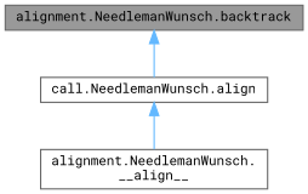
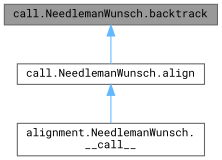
  digraph {
    fontname="Roboto Mono"
    rankdir=TB
    node [color=grey40 fillcolor=white fontname="Roboto Mono" fontsize=10 shape=box style=filled]
    edge [color=steelblue1 dir=back fontname="Roboto Mono" fontsize=10 labelfontname=Helvetica labelfontsize=10 style=solid]
-   n1 [color=gray40 fillcolor=grey60 fontcolor=black height=0.2 label="alignment.NeedlemanWunsch.backtrack" width=0.4]
+   n1 [color=gray40 fillcolor=grey60 fontcolor=black height=0.2 label="call.NeedlemanWunsch.backtrack" width=0.4]
    n2 [height=0.2 label="call.NeedlemanWunsch.align" width=0.4]
-   n3 [height=0.2 label="alignment.NeedlemanWunsch.\l__align__" width=0.4]
+   n3 [height=0.2 label="alignment.NeedlemanWunsch.\l__call__" width=0.4]
    n1 -> n2
    n2 -> n3
  }
